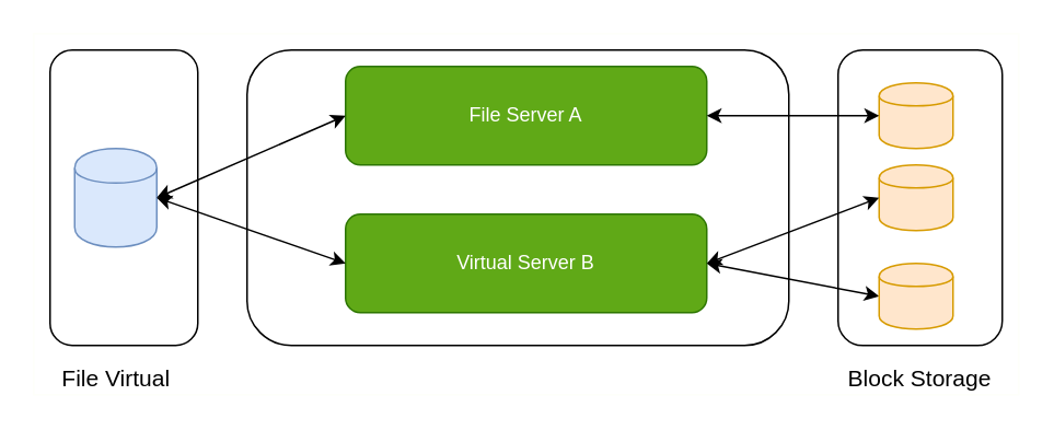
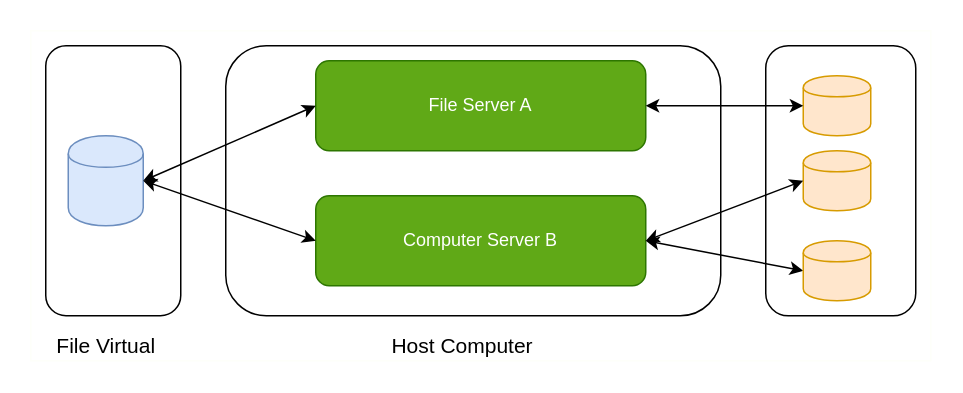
  <mxCell id="0" />
  <mxCell id="1" parent="0" />
  <mxCell id="2" value="" style="rounded=0;whiteSpace=wrap;html=1;fontSize=14;strokeColor=#FEFFFA;" parent="1" vertex="1"><mxGeometry x="20" y="20" width="600" height="220" as="geometry" /></mxCell>
  <mxCell id="3" value="" style="rounded=1;whiteSpace=wrap;html=1;" parent="1" vertex="1"><mxGeometry x="150" y="30" width="330" height="180" as="geometry" /></mxCell>
  <mxCell id="4" value="File Server A" style="rounded=1;whiteSpace=wrap;html=1;fillColor=#60a917;strokeColor=#2D7600;fontColor=#ffffff;" parent="1" vertex="1"><mxGeometry x="210" y="40" width="220" height="60" as="geometry" /></mxCell>
- <mxCell id="5" value="Virtual Server B" style="rounded=1;whiteSpace=wrap;html=1;fillColor=#60a917;strokeColor=#2D7600;fontColor=#ffffff;" parent="1" vertex="1"><mxGeometry x="210" y="130" width="220" height="60" as="geometry" /></mxCell>
+ <mxCell id="5" value="Computer Server B" style="rounded=1;whiteSpace=wrap;html=1;fillColor=#60a917;strokeColor=#2D7600;fontColor=#ffffff;" parent="1" vertex="1"><mxGeometry x="210" y="130" width="220" height="60" as="geometry" /></mxCell>
  <mxCell id="6" value="" style="rounded=1;whiteSpace=wrap;html=1;" parent="1" vertex="1"><mxGeometry x="30" y="30" width="90" height="180" as="geometry" /></mxCell>
  <mxCell id="7" value="" style="shape=cylinder;whiteSpace=wrap;html=1;boundedLbl=1;backgroundOutline=1;fillColor=#dae8fc;strokeColor=#6c8ebf;" parent="1" vertex="1"><mxGeometry x="45" y="90" width="50" height="60" as="geometry" /></mxCell>
  <mxCell id="8" value="" style="endArrow=classic;startArrow=classic;html=1;exitX=0;exitY=0.5;exitDx=0;exitDy=0;entryX=1;entryY=0.5;entryDx=0;entryDy=0;" parent="1" source="5" target="7" edge="1"><mxGeometry width="50" height="50" relative="1" as="geometry"><mxPoint x="370" y="240" as="sourcePoint" /><mxPoint x="420" y="190" as="targetPoint" /></mxGeometry></mxCell>
  <mxCell id="9" value="" style="endArrow=classic;startArrow=classic;html=1;entryX=0;entryY=0.5;entryDx=0;entryDy=0;exitX=1;exitY=0.5;exitDx=0;exitDy=0;" parent="1" source="7" target="4" edge="1"><mxGeometry width="50" height="50" relative="1" as="geometry"><mxPoint x="100" y="120" as="sourcePoint" /><mxPoint x="420" y="190" as="targetPoint" /></mxGeometry></mxCell>
  <mxCell id="10" value="" style="rounded=1;whiteSpace=wrap;html=1;" parent="1" vertex="1"><mxGeometry x="510" y="30" width="100" height="180" as="geometry" /></mxCell>
  <mxCell id="11" value="" style="shape=cylinder;whiteSpace=wrap;html=1;boundedLbl=1;backgroundOutline=1;fillColor=#ffe6cc;strokeColor=#d79b00;" parent="1" vertex="1"><mxGeometry x="535" y="50" width="45" height="40" as="geometry" /></mxCell>
  <mxCell id="12" value="" style="shape=cylinder;whiteSpace=wrap;html=1;boundedLbl=1;backgroundOutline=1;fillColor=#ffe6cc;strokeColor=#d79b00;" parent="1" vertex="1"><mxGeometry x="535" y="100" width="45" height="40" as="geometry" /></mxCell>
  <mxCell id="13" value="" style="endArrow=classic;startArrow=classic;html=1;exitX=0;exitY=0.5;exitDx=0;exitDy=0;" parent="1" source="14" edge="1"><mxGeometry width="50" height="50" relative="1" as="geometry"><mxPoint x="380" y="210" as="sourcePoint" /><mxPoint x="430" y="160" as="targetPoint" /></mxGeometry></mxCell>
  <mxCell id="14" value="" style="shape=cylinder;whiteSpace=wrap;html=1;boundedLbl=1;backgroundOutline=1;fillColor=#ffe6cc;strokeColor=#d79b00;" parent="1" vertex="1"><mxGeometry x="535" y="160" width="45" height="40" as="geometry" /></mxCell>
  <mxCell id="15" value="" style="endArrow=classic;startArrow=classic;html=1;entryX=1;entryY=0.5;entryDx=0;entryDy=0;exitX=0;exitY=0.5;exitDx=0;exitDy=0;" parent="1" source="12" target="5" edge="1"><mxGeometry width="50" height="50" relative="1" as="geometry"><mxPoint x="370" y="240" as="sourcePoint" /><mxPoint x="420" y="190" as="targetPoint" /></mxGeometry></mxCell>
  <mxCell id="16" value="" style="endArrow=classic;startArrow=classic;html=1;entryX=0;entryY=0.5;entryDx=0;entryDy=0;exitX=1;exitY=0.5;exitDx=0;exitDy=0;" parent="1" source="4" target="11" edge="1"><mxGeometry width="50" height="50" relative="1" as="geometry"><mxPoint x="370" y="240" as="sourcePoint" /><mxPoint x="420" y="190" as="targetPoint" /></mxGeometry></mxCell>
  <mxCell id="17" value="File Virtual" style="text;html=1;strokeColor=none;fillColor=none;align=center;verticalAlign=middle;whiteSpace=wrap;rounded=0;fontSize=14;" parent="1" vertex="1"><mxGeometry x="22.5" y="220" width="95" height="20" as="geometry" /></mxCell>
- <mxCell id="19" value="Block Storage" style="text;html=1;strokeColor=none;fillColor=none;align=center;verticalAlign=middle;whiteSpace=wrap;rounded=0;fontSize=14;" parent="1" vertex="1"><mxGeometry x="500" y="220" width="120" height="20" as="geometry" /></mxCell>
+ <mxCell id="18" value="Host Computer" style="text;html=1;strokeColor=none;fillColor=none;align=center;verticalAlign=middle;whiteSpace=wrap;rounded=0;fontSize=14;" parent="1" vertex="1"><mxGeometry x="247.5" y="220" width="120" height="20" as="geometry" /></mxCell>
